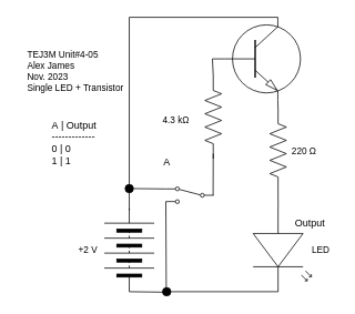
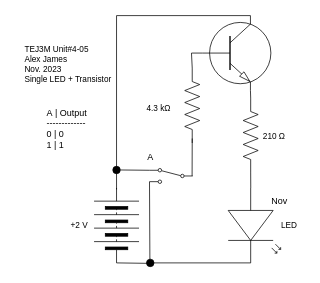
  <mxCell id="0" />
  <mxCell id="1" parent="0" />
  <mxCell id="2" style="edgeStyle=none;shape=connector;rounded=0;html=1;exitX=1;exitY=0.5;exitDx=0;exitDy=0;exitPerimeter=0;entryX=0;entryY=0.57;entryDx=0;entryDy=0;entryPerimeter=0;labelBackgroundColor=default;strokeColor=default;fontFamily=Helvetica;fontSize=11;fontColor=default;endArrow=none;endFill=0;" parent="1" source="4" target="7" edge="1"><mxGeometry relative="1" as="geometry" /></mxCell>
  <mxCell id="3" style="edgeStyle=none;html=1;exitX=0;exitY=0.5;exitDx=0;exitDy=0;exitPerimeter=0;entryX=0.7;entryY=1;entryDx=0;entryDy=0;entryPerimeter=0;rounded=0;endArrow=none;endFill=0;" edge="1" parent="1" source="4" target="23"><mxGeometry relative="1" as="geometry" /></mxCell>
  <mxCell id="4" value="" style="pointerEvents=1;verticalLabelPosition=bottom;shadow=0;dashed=0;align=center;html=1;verticalAlign=top;shape=mxgraph.electrical.resistors.resistor_2;rotation=90;" parent="1" vertex="1"><mxGeometry x="284" y="170" width="100" height="20" as="geometry" /></mxCell>
  <mxCell id="5" value="" style="pointerEvents=1;verticalLabelPosition=bottom;shadow=0;dashed=0;align=center;html=1;verticalAlign=top;shape=mxgraph.electrical.miscellaneous.batteryStack;rotation=-90;" parent="1" vertex="1"><mxGeometry x="105" y="270" width="100" height="60" as="geometry" /></mxCell>
  <mxCell id="6" style="edgeStyle=none;shape=connector;rounded=0;html=1;exitX=1;exitY=0.57;exitDx=0;exitDy=0;exitPerimeter=0;entryX=0;entryY=0.5;entryDx=0;entryDy=0;labelBackgroundColor=default;strokeColor=default;fontFamily=Helvetica;fontSize=11;fontColor=default;endArrow=none;endFill=0;startArrow=none;" parent="1" source="17" target="5" edge="1"><mxGeometry relative="1" as="geometry" /></mxCell>
  <mxCell id="7" value="" style="verticalLabelPosition=bottom;shadow=0;dashed=0;align=center;html=1;verticalAlign=top;shape=mxgraph.electrical.opto_electronics.led_2;pointerEvents=1;rotation=90;" parent="1" vertex="1"><mxGeometry x="289" y="265" width="100" height="70" as="geometry" /></mxCell>
  <mxCell id="8" value="&lt;div style=&quot;text-align: left;&quot;&gt;&lt;span style=&quot;background-color: initial;&quot;&gt;TEJ3M Unit#4-05&lt;/span&gt;&lt;/div&gt;&lt;div style=&quot;text-align: left;&quot;&gt;&lt;span style=&quot;background-color: initial;&quot;&gt;Alex James&lt;/span&gt;&lt;/div&gt;&lt;div style=&quot;text-align: left;&quot;&gt;Nov. 2023&lt;/div&gt;&lt;div style=&quot;text-align: left;&quot;&gt;Single LED + Transistor&lt;/div&gt;" style="text;html=1;align=center;verticalAlign=middle;resizable=0;points=[];autosize=1;strokeColor=none;fillColor=none;fontSize=11;fontFamily=Helvetica;fontColor=default;" parent="1" vertex="1"><mxGeometry x="20" y="50" width="140" height="70" as="geometry" /></mxCell>
- <mxCell id="9" value="220&amp;nbsp;Ω" style="text;html=1;align=center;verticalAlign=middle;resizable=0;points=[];autosize=1;strokeColor=none;fillColor=none;fontSize=11;fontFamily=Helvetica;fontColor=default;" parent="1" vertex="1"><mxGeometry x="340" y="166" width="50" height="30" as="geometry" /></mxCell>
+ <mxCell id="9" value="210&amp;nbsp;Ω" style="text;html=1;align=center;verticalAlign=middle;resizable=0;points=[];autosize=1;strokeColor=none;fillColor=none;fontSize=11;fontFamily=Helvetica;fontColor=default;" parent="1" vertex="1"><mxGeometry x="340" y="166" width="50" height="30" as="geometry" /></mxCell>
  <mxCell id="10" value="+2 V" style="text;html=1;align=center;verticalAlign=middle;resizable=0;points=[];autosize=1;strokeColor=none;fillColor=none;fontSize=11;fontFamily=Helvetica;fontColor=default;" parent="1" vertex="1"><mxGeometry x="80" y="285" width="50" height="30" as="geometry" /></mxCell>
  <mxCell id="11" value="LED" style="text;html=1;align=center;verticalAlign=middle;resizable=0;points=[];autosize=1;strokeColor=none;fillColor=none;fontSize=11;fontFamily=Helvetica;fontColor=default;" parent="1" vertex="1"><mxGeometry x="365" y="285" width="40" height="30" as="geometry" /></mxCell>
  <mxCell id="12" style="edgeStyle=none;rounded=0;html=1;exitX=1;exitY=0.88;exitDx=0;exitDy=0;endArrow=none;endFill=0;startArrow=none;" parent="1" edge="1"><mxGeometry relative="1" as="geometry"><Array as="points" /><mxPoint x="155.015" y="251.979" as="sourcePoint" /><mxPoint x="155" y="20" as="targetPoint" /></mxGeometry></mxCell>
  <mxCell id="13" style="edgeStyle=none;shape=connector;rounded=0;html=1;exitX=1;exitY=0.88;exitDx=0;exitDy=0;labelBackgroundColor=default;strokeColor=default;fontFamily=Helvetica;fontSize=11;fontColor=default;endArrow=none;endFill=0;" edge="1" parent="1" source="15" target="24"><mxGeometry relative="1" as="geometry" /></mxCell>
  <mxCell id="14" style="edgeStyle=none;shape=connector;rounded=0;html=1;exitX=1;exitY=0.12;exitDx=0;exitDy=0;entryX=1;entryY=1;entryDx=0;entryDy=0;labelBackgroundColor=default;strokeColor=default;fontFamily=Helvetica;fontSize=11;fontColor=default;endArrow=none;endFill=0;" edge="1" parent="1" source="15"><mxGeometry relative="1" as="geometry"><mxPoint x="184" y="247.6" as="sourcePoint" /><mxPoint x="199.536" y="353.536" as="targetPoint" /></mxGeometry></mxCell>
  <mxCell id="15" value="" style="shape=mxgraph.electrical.electro-mechanical.twoWaySwitch;aspect=fixed;elSwitchState=2;rotation=-180;flipV=1;" parent="1" vertex="1"><mxGeometry x="199" y="224" width="57.7" height="20" as="geometry" /></mxCell>
  <mxCell id="16" value="" style="edgeStyle=none;shape=connector;rounded=0;html=1;exitX=1;exitY=0.57;exitDx=0;exitDy=0;exitPerimeter=0;entryX=0;entryY=0.5;entryDx=0;entryDy=0;labelBackgroundColor=default;strokeColor=default;fontFamily=Helvetica;fontSize=11;fontColor=default;endArrow=none;endFill=0;" parent="1" source="7" target="17" edge="1"><mxGeometry relative="1" as="geometry"><mxPoint x="334.1" y="350" as="sourcePoint" /><mxPoint x="155" y="350" as="targetPoint" /></mxGeometry></mxCell>
  <mxCell id="17" value="" style="ellipse;whiteSpace=wrap;html=1;aspect=fixed;strokeColor=#030303;fillColor=#000000;" parent="1" vertex="1"><mxGeometry x="195" y="345" width="10" height="10" as="geometry" /></mxCell>
  <mxCell id="18" value="A&amp;nbsp;| Output&lt;br&gt;-------------&lt;br&gt;0 | 0&lt;br&gt;1&amp;nbsp;| 1" style="text;html=1;align=left;verticalAlign=middle;resizable=0;points=[];autosize=1;strokeColor=none;fillColor=none;" parent="1" vertex="1"><mxGeometry x="60" y="136" width="80" height="70" as="geometry" /></mxCell>
- <mxCell id="19" value="A" style="text;html=1;align=center;verticalAlign=middle;resizable=0;points=[];autosize=1;strokeColor=none;fillColor=none;" parent="1" vertex="1"><mxGeometry x="185" y="179" width="30" height="30" as="geometry" /></mxCell>
- <mxCell id="20" value="Output" style="text;html=1;align=center;verticalAlign=middle;resizable=0;points=[];autosize=1;strokeColor=none;fillColor=none;" parent="1" vertex="1"><mxGeometry x="342" y="253" width="60" height="30" as="geometry" /></mxCell>
+ <mxCell id="19" value="A" style="text;html=1;align=center;verticalAlign=middle;resizable=0;points=[];autosize=1;strokeColor=none;fillColor=none;" parent="1" vertex="1"><mxGeometry x="185" y="194" width="30" height="30" as="geometry" /></mxCell>
+ <mxCell id="20" value="Nov" style="text;html=1;align=center;verticalAlign=middle;resizable=0;points=[];autosize=1;strokeColor=none;fillColor=none;" parent="1" vertex="1"><mxGeometry x="342" y="253" width="60" height="30" as="geometry" /></mxCell>
  <mxCell id="21" style="edgeStyle=none;shape=connector;rounded=0;html=1;exitX=0.7;exitY=0;exitDx=0;exitDy=0;exitPerimeter=0;labelBackgroundColor=default;strokeColor=default;fontFamily=Helvetica;fontSize=11;fontColor=default;endArrow=none;endFill=0;" edge="1" parent="1" source="23"><mxGeometry relative="1" as="geometry"><mxPoint x="155" y="20" as="targetPoint" /></mxGeometry></mxCell>
  <mxCell id="22" style="edgeStyle=none;shape=connector;rounded=0;html=1;exitX=0;exitY=0.5;exitDx=0;exitDy=0;exitPerimeter=0;entryX=0;entryY=0.5;entryDx=0;entryDy=0;entryPerimeter=0;labelBackgroundColor=default;strokeColor=default;fontFamily=Helvetica;fontSize=11;fontColor=default;endArrow=none;endFill=0;" edge="1" parent="1"><mxGeometry relative="1" as="geometry"><mxPoint x="270.045" y="70" as="sourcePoint" /><mxPoint x="256" y="90" as="targetPoint" /><Array as="points"><mxPoint x="255" y="70" /></Array></mxGeometry></mxCell>
  <mxCell id="23" value="" style="verticalLabelPosition=bottom;shadow=0;dashed=0;align=center;html=1;verticalAlign=top;shape=mxgraph.electrical.transistors.npn_transistor_1;" vertex="1" parent="1"><mxGeometry x="268" y="20" width="95" height="100" as="geometry" /></mxCell>
  <mxCell id="24" value="" style="ellipse;whiteSpace=wrap;html=1;aspect=fixed;strokeColor=#030303;fillColor=#000000;" vertex="1" parent="1"><mxGeometry x="150" y="221" width="10" height="10" as="geometry" /></mxCell>
  <mxCell id="25" style="edgeStyle=none;shape=connector;rounded=0;html=1;exitX=1;exitY=0.5;exitDx=0;exitDy=0;exitPerimeter=0;labelBackgroundColor=default;strokeColor=default;fontFamily=Helvetica;fontSize=11;fontColor=default;endArrow=none;endFill=0;" edge="1" parent="1"><mxGeometry relative="1" as="geometry"><mxPoint x="255.838" y="234" as="targetPoint" /><mxPoint x="256" y="184" as="sourcePoint" /></mxGeometry></mxCell>
  <mxCell id="26" value="" style="pointerEvents=1;verticalLabelPosition=bottom;shadow=0;dashed=0;align=center;html=1;verticalAlign=top;shape=mxgraph.electrical.resistors.resistor_2;rotation=90;" vertex="1" parent="1"><mxGeometry x="206" y="130" width="100" height="20" as="geometry" /></mxCell>
  <mxCell id="27" value="4.3 kΩ" style="text;html=1;align=center;verticalAlign=middle;resizable=0;points=[];autosize=1;strokeColor=none;fillColor=none;fontSize=11;fontFamily=Helvetica;fontColor=default;" vertex="1" parent="1"><mxGeometry x="181" y="129" width="60" height="30" as="geometry" /></mxCell>
